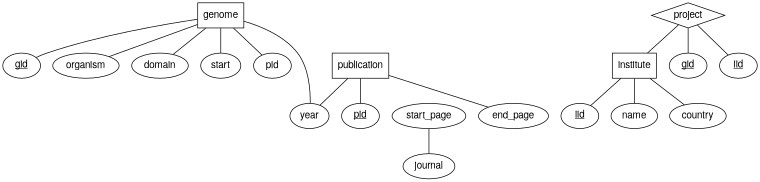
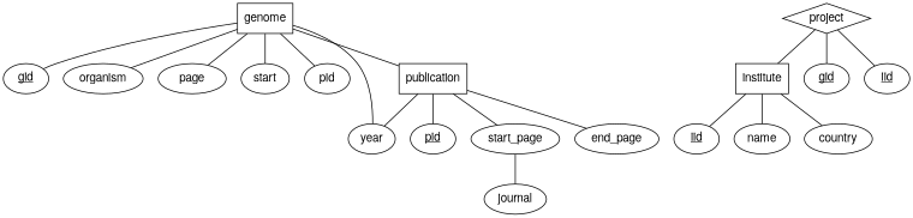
  graph {
    node [fontname="Helvetica,Arial,sans-serif"]
    edge [fontname="Helvetica,Arial,sans-serif"]
    genome [shape=box]
    n2 [label=<<u>gid</u>>]
    organism
-   domain
+   domain [label=page]
    n5 [label=start]
    n6 [label=pid]
    publication [shape=box]
    year
    n9 [label=<<u>pid</u>>]
    start_page
    end_page
    project [shape=diamond]
    institute [shape=box]
    n14 [label=<<u>gid</u>>]
    n15 [label=<<u>iid</u>>]
    journal
    n17 [label=<<u>iid</u>>]
    name
    country
    genome -- n2
    genome -- organism
    genome -- domain
    genome -- n5
    genome -- n6
+   genome -- publication
    genome -- year
    publication -- year
    publication -- n9
+   publication -- start_page
    publication -- end_page
    start_page -- journal
    project -- institute
    project -- n14
    project -- n15
    institute -- n17
    institute -- name
    institute -- country
  }
